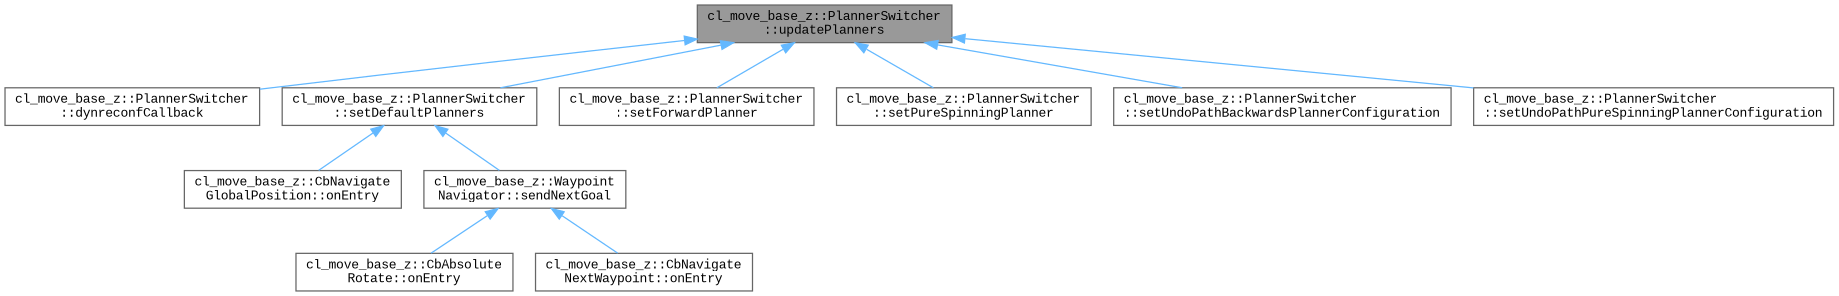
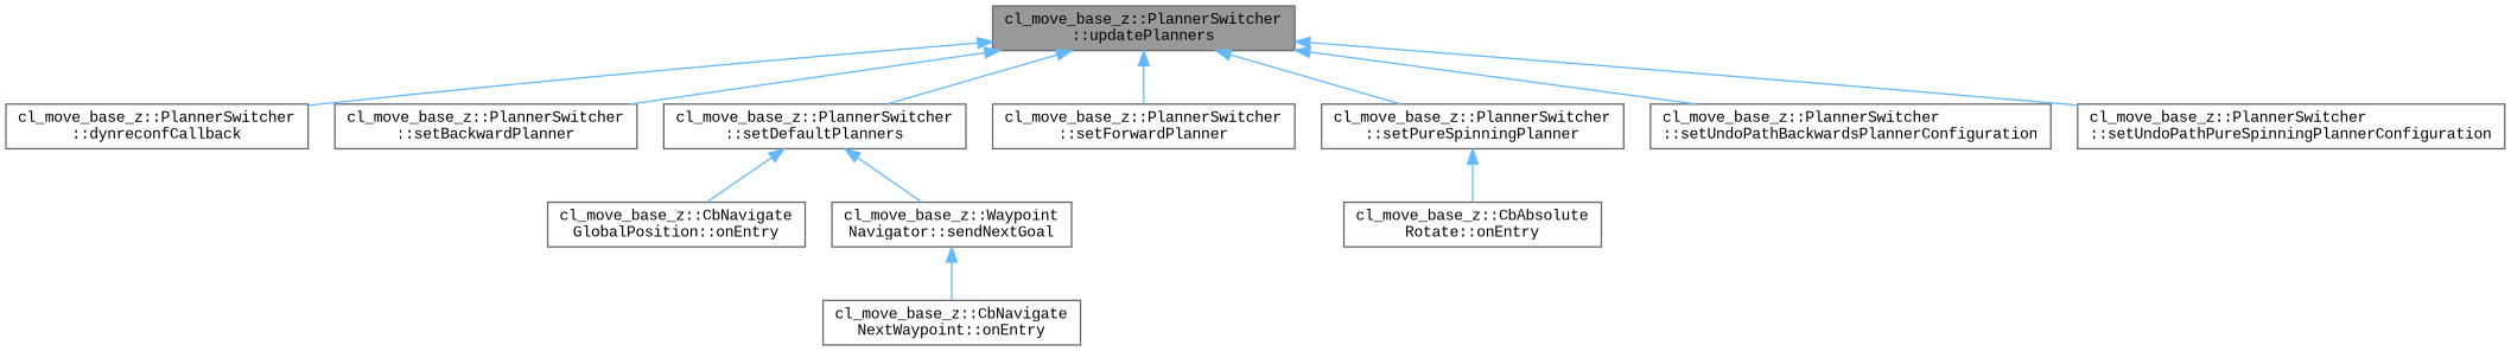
  digraph {
    fontname="Liberation Mono"
    rankdir=TB
    node [color=grey40 fillcolor=white fontname="Liberation Mono" fontsize=10 shape=box style=filled]
    edge [color=steelblue1 dir=back fontname="Liberation Mono" fontsize=10 labelfontname=Helvetica labelfontsize=10 style=solid]
    n1 [color=gray40 fillcolor=grey60 fontcolor=black height=0.2 label="cl_move_base_z::PlannerSwitcher\l::updatePlanners" width=0.4]
    n2 [height=0.2 label="cl_move_base_z::PlannerSwitcher\l::dynreconfCallback" width=0.4]
+   n3 [height=0.2 label="cl_move_base_z::PlannerSwitcher\l::setBackwardPlanner" width=0.4]
    n4 [height=0.2 label="cl_move_base_z::PlannerSwitcher\l::setDefaultPlanners" width=0.4]
    n5 [height=0.2 label="cl_move_base_z::PlannerSwitcher\l::setForwardPlanner" width=0.4]
    n6 [height=0.2 label="cl_move_base_z::PlannerSwitcher\l::setPureSpinningPlanner" width=0.4]
    n7 [height=0.2 label="cl_move_base_z::PlannerSwitcher\l::setUndoPathBackwardsPlannerConfiguration" width=0.4]
    n8 [height=0.2 label="cl_move_base_z::PlannerSwitcher\l::setUndoPathPureSpinningPlannerConfiguration" width=0.4]
    n9 [height=0.2 label="cl_move_base_z::CbNavigate\lGlobalPosition::onEntry" width=0.4]
    n10 [height=0.2 label="cl_move_base_z::Waypoint\lNavigator::sendNextGoal" width=0.4]
    n11 [height=0.2 label="cl_move_base_z::CbAbsolute\lRotate::onEntry" width=0.4]
    n12 [height=0.2 label="cl_move_base_z::CbNavigate\lNextWaypoint::onEntry" width=0.4]
    n1 -> n2
+   n1 -> n3
    n1 -> n4
    n1 -> n5
    n1 -> n6
    n1 -> n7
    n1 -> n8
    n4 -> n9
    n4 -> n10
-   n10 -> n11
+   n6 -> n11
    n10 -> n12
  }
